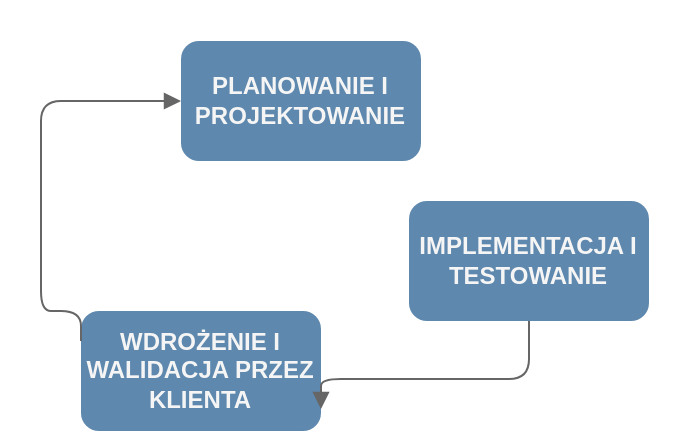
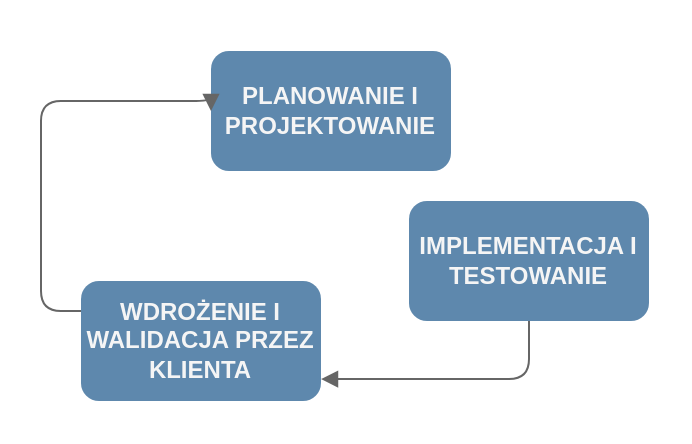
  <mxCell id="0" />
  <mxCell id="1" parent="0" />
- <mxCell id="2" value="&lt;b&gt;PLANOWANIE I PROJEKTOWANIE&lt;/b&gt;" style="rounded=1;whiteSpace=wrap;html=1;strokeColor=none;fillColor=#5E88AD;glass=0;fontColor=#F5F5F5;" vertex="1" parent="1"><mxGeometry x="90" y="20" width="120" height="60" as="geometry" /></mxCell>
+ <mxCell id="2" value="&lt;b&gt;PLANOWANIE I PROJEKTOWANIE&lt;/b&gt;" style="rounded=1;whiteSpace=wrap;html=1;strokeColor=none;fillColor=#5E88AD;glass=0;fontColor=#F5F5F5;" vertex="1" parent="1"><mxGeometry x="105" y="25" width="120" height="60" as="geometry" /></mxCell>
  <mxCell id="3" value="&lt;b&gt;IMPLEMENTACJA I TESTOWANIE&lt;/b&gt;" style="rounded=1;whiteSpace=wrap;html=1;strokeColor=none;fillColor=#5E88AD;glass=0;fontColor=#F5F5F5;" vertex="1" parent="1"><mxGeometry x="204" y="100" width="120" height="60" as="geometry" /></mxCell>
- <mxCell id="4" value="&lt;b&gt;WDROŻENIE I WALIDACJA PRZEZ KLIENTA&lt;/b&gt;" style="rounded=1;whiteSpace=wrap;html=1;strokeColor=none;fillColor=#5E88AD;glass=0;fontColor=#F5F5F5;" vertex="1" parent="1"><mxGeometry x="40" y="155" width="120" height="60" as="geometry" /></mxCell>
+ <mxCell id="4" value="&lt;b&gt;WDROŻENIE I WALIDACJA PRZEZ KLIENTA&lt;/b&gt;" style="rounded=1;whiteSpace=wrap;html=1;strokeColor=none;fillColor=#5E88AD;glass=0;fontColor=#F5F5F5;" vertex="1" parent="1"><mxGeometry x="40" y="140" width="120" height="60" as="geometry" /></mxCell>
  <mxCell id="5" style="edgeStyle=orthogonalEdgeStyle;rounded=1;orthogonalLoop=1;jettySize=auto;html=1;fontColor=#AEB87B;strokeColor=#666666;endArrow=block;endFill=1;exitX=0.5;exitY=1;exitDx=0;exitDy=0;entryX=1;entryY=0.817;entryDx=0;entryDy=0;entryPerimeter=0;" edge="1" parent="1" source="3" target="4"><mxGeometry relative="1" as="geometry"><mxPoint x="210" y="189" as="targetPoint" /><Array as="points"><mxPoint x="264" y="189" /></Array><mxPoint x="220" y="60" as="sourcePoint" /></mxGeometry></mxCell>
  <mxCell id="6" style="edgeStyle=orthogonalEdgeStyle;rounded=1;orthogonalLoop=1;jettySize=auto;html=1;fontColor=#AEB87B;strokeColor=#666666;endArrow=block;endFill=1;exitX=0;exitY=0.25;exitDx=0;exitDy=0;entryX=0;entryY=0.5;entryDx=0;entryDy=0;" edge="1" parent="1" source="4" target="2"><mxGeometry relative="1" as="geometry"><mxPoint x="80" y="229.02" as="targetPoint" /><Array as="points"><mxPoint x="20" y="155" /><mxPoint x="20" y="50" /></Array><mxPoint x="184" y="200" as="sourcePoint" /></mxGeometry></mxCell>
